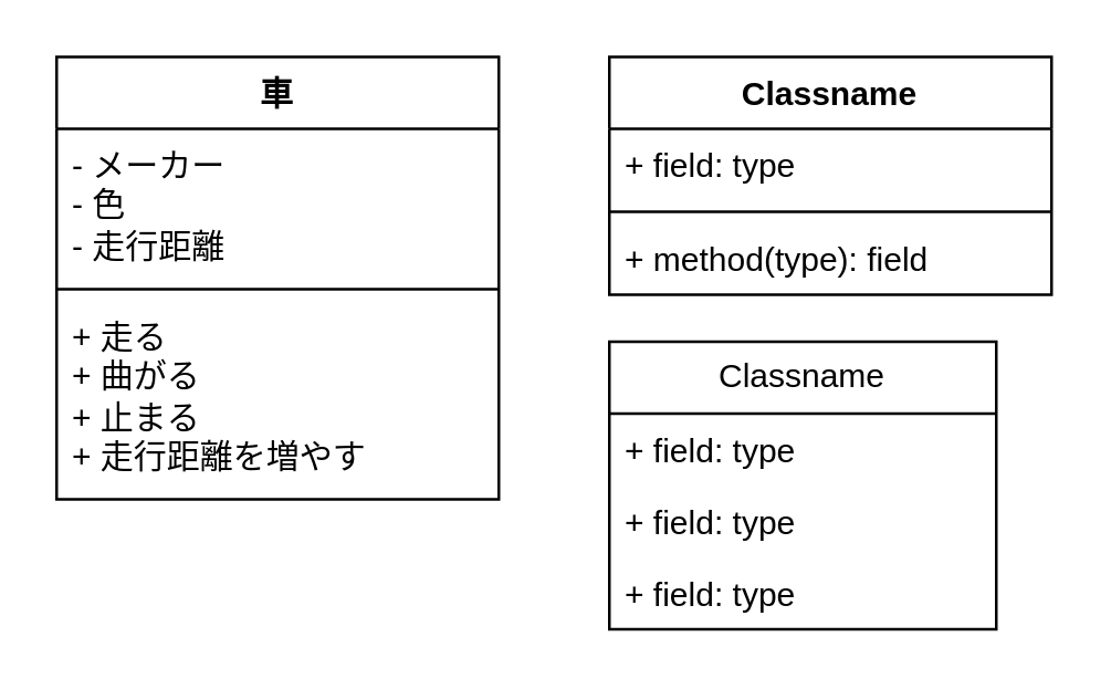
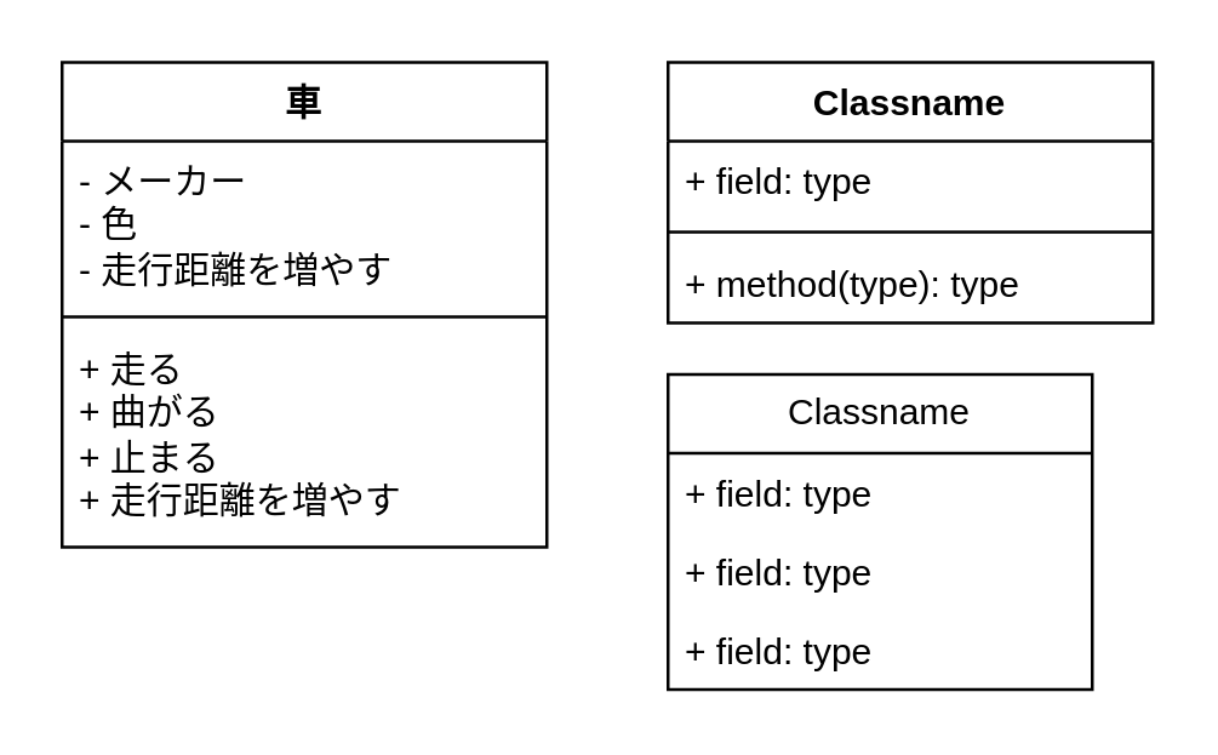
  <mxCell id="0" />
  <mxCell id="1" parent="0" />
  <mxCell id="2" value="Classname" style="swimlane;fontStyle=0;childLayout=stackLayout;horizontal=1;startSize=26;fillColor=none;horizontalStack=0;resizeParent=1;resizeParentMax=0;resizeLast=0;collapsible=1;marginBottom=0;whiteSpace=wrap;html=1;" vertex="1" parent="1"><mxGeometry x="220" y="123" width="140" height="104" as="geometry" /></mxCell>
  <mxCell id="3" value="+ field: type" style="text;strokeColor=none;fillColor=none;align=left;verticalAlign=top;spacingLeft=4;spacingRight=4;overflow=hidden;rotatable=0;points=[[0,0.5],[1,0.5]];portConstraint=eastwest;whiteSpace=wrap;html=1;" vertex="1" parent="2"><mxGeometry y="26" width="140" height="26" as="geometry" /></mxCell>
  <mxCell id="4" value="+ field: type" style="text;strokeColor=none;fillColor=none;align=left;verticalAlign=top;spacingLeft=4;spacingRight=4;overflow=hidden;rotatable=0;points=[[0,0.5],[1,0.5]];portConstraint=eastwest;whiteSpace=wrap;html=1;" vertex="1" parent="2"><mxGeometry y="52" width="140" height="26" as="geometry" /></mxCell>
  <mxCell id="5" value="+ field: type" style="text;strokeColor=none;fillColor=none;align=left;verticalAlign=top;spacingLeft=4;spacingRight=4;overflow=hidden;rotatable=0;points=[[0,0.5],[1,0.5]];portConstraint=eastwest;whiteSpace=wrap;html=1;" vertex="1" parent="2"><mxGeometry y="78" width="140" height="26" as="geometry" /></mxCell>
  <mxCell id="6" value="車" style="swimlane;fontStyle=1;align=center;verticalAlign=top;childLayout=stackLayout;horizontal=1;startSize=26;horizontalStack=0;resizeParent=1;resizeParentMax=0;resizeLast=0;collapsible=1;marginBottom=0;whiteSpace=wrap;html=1;" vertex="1" parent="1"><mxGeometry x="20" y="20" width="160" height="160" as="geometry" /></mxCell>
- <mxCell id="7" value="- メーカー&lt;div&gt;- 色&lt;/div&gt;&lt;div&gt;- 走行距離&lt;/div&gt;&lt;div&gt;&lt;br&gt;&lt;/div&gt;" style="text;strokeColor=none;fillColor=none;align=left;verticalAlign=top;spacingLeft=4;spacingRight=4;overflow=hidden;rotatable=0;points=[[0,0.5],[1,0.5]];portConstraint=eastwest;whiteSpace=wrap;html=1;" vertex="1" parent="6"><mxGeometry y="26" width="160" height="54" as="geometry" /></mxCell>
+ <mxCell id="7" value="- メーカー&lt;div&gt;- 色&lt;/div&gt;&lt;div&gt;- 走行距離を増やす&lt;/div&gt;&lt;div&gt;&lt;br&gt;&lt;/div&gt;" style="text;strokeColor=none;fillColor=none;align=left;verticalAlign=top;spacingLeft=4;spacingRight=4;overflow=hidden;rotatable=0;points=[[0,0.5],[1,0.5]];portConstraint=eastwest;whiteSpace=wrap;html=1;" vertex="1" parent="6"><mxGeometry y="26" width="160" height="54" as="geometry" /></mxCell>
  <mxCell id="8" value="" style="line;strokeWidth=1;fillColor=none;align=left;verticalAlign=middle;spacingTop=-1;spacingLeft=3;spacingRight=3;rotatable=0;labelPosition=right;points=[];portConstraint=eastwest;strokeColor=inherit;" vertex="1" parent="6"><mxGeometry y="80" width="160" height="8" as="geometry" /></mxCell>
  <mxCell id="9" value="+ 走る&lt;div&gt;+ 曲がる&lt;/div&gt;&lt;div&gt;+ 止まる&lt;/div&gt;&lt;div&gt;+ 走行距離を増やす&lt;/div&gt;" style="text;strokeColor=none;fillColor=none;align=left;verticalAlign=top;spacingLeft=4;spacingRight=4;overflow=hidden;rotatable=0;points=[[0,0.5],[1,0.5]];portConstraint=eastwest;whiteSpace=wrap;html=1;" vertex="1" parent="6"><mxGeometry y="88" width="160" height="72" as="geometry" /></mxCell>
  <mxCell id="10" value="Classname" style="swimlane;fontStyle=1;align=center;verticalAlign=top;childLayout=stackLayout;horizontal=1;startSize=26;horizontalStack=0;resizeParent=1;resizeParentMax=0;resizeLast=0;collapsible=1;marginBottom=0;whiteSpace=wrap;html=1;" vertex="1" parent="1"><mxGeometry x="220" y="20" width="160" height="86" as="geometry" /></mxCell>
  <mxCell id="11" value="+ field: type" style="text;strokeColor=none;fillColor=none;align=left;verticalAlign=top;spacingLeft=4;spacingRight=4;overflow=hidden;rotatable=0;points=[[0,0.5],[1,0.5]];portConstraint=eastwest;whiteSpace=wrap;html=1;" vertex="1" parent="10"><mxGeometry y="26" width="160" height="26" as="geometry" /></mxCell>
  <mxCell id="12" value="" style="line;strokeWidth=1;fillColor=none;align=left;verticalAlign=middle;spacingTop=-1;spacingLeft=3;spacingRight=3;rotatable=0;labelPosition=right;points=[];portConstraint=eastwest;strokeColor=inherit;" vertex="1" parent="10"><mxGeometry y="52" width="160" height="8" as="geometry" /></mxCell>
- <mxCell id="13" value="+ method(type): field" style="text;strokeColor=none;fillColor=none;align=left;verticalAlign=top;spacingLeft=4;spacingRight=4;overflow=hidden;rotatable=0;points=[[0,0.5],[1,0.5]];portConstraint=eastwest;whiteSpace=wrap;html=1;" vertex="1" parent="10"><mxGeometry y="60" width="160" height="26" as="geometry" /></mxCell>
+ <mxCell id="13" value="+ method(type): type" style="text;strokeColor=none;fillColor=none;align=left;verticalAlign=top;spacingLeft=4;spacingRight=4;overflow=hidden;rotatable=0;points=[[0,0.5],[1,0.5]];portConstraint=eastwest;whiteSpace=wrap;html=1;" vertex="1" parent="10"><mxGeometry y="60" width="160" height="26" as="geometry" /></mxCell>
